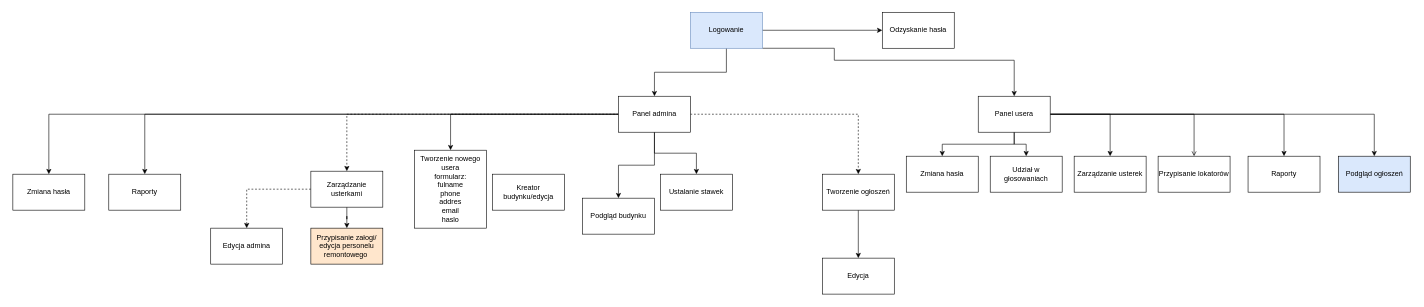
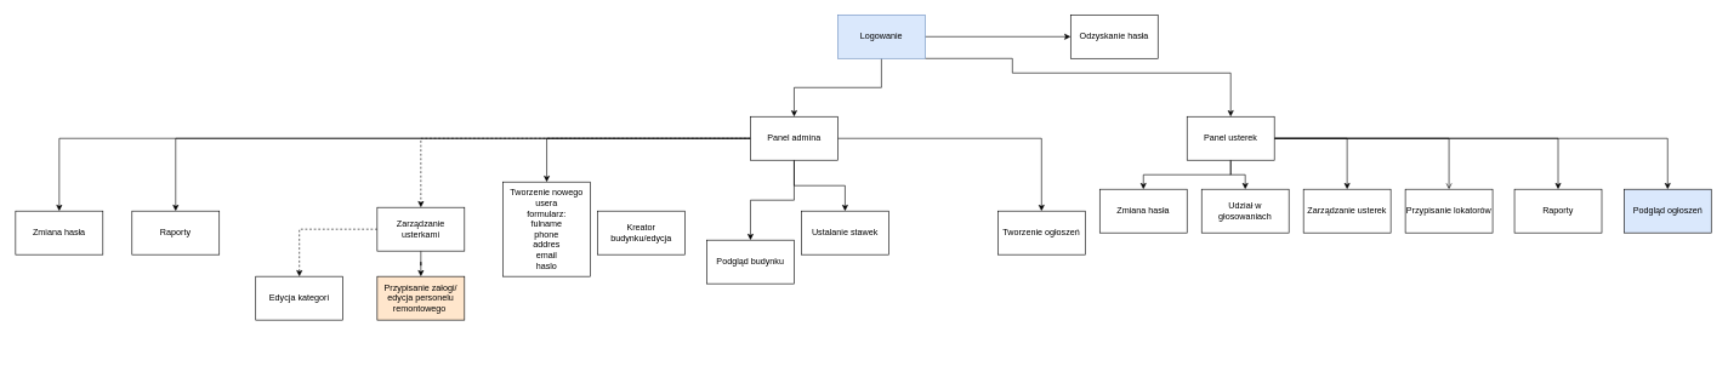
  <mxCell id="0" />
  <mxCell id="1" parent="0" />
  <mxCell id="2" style="edgeStyle=orthogonalEdgeStyle;rounded=0;orthogonalLoop=1;jettySize=auto;html=1;" edge="1" parent="1" source="5" target="6"><mxGeometry relative="1" as="geometry" /></mxCell>
  <mxCell id="3" style="edgeStyle=orthogonalEdgeStyle;rounded=0;orthogonalLoop=1;jettySize=auto;html=1;" edge="1" parent="1" source="5" target="14"><mxGeometry relative="1" as="geometry" /></mxCell>
  <mxCell id="4" style="edgeStyle=orthogonalEdgeStyle;rounded=0;orthogonalLoop=1;jettySize=auto;html=1;" edge="1" parent="1" source="5" target="21"><mxGeometry relative="1" as="geometry"><Array as="points"><mxPoint x="1390" y="80" /><mxPoint x="1390" y="100" /><mxPoint x="1690" y="100" /></Array></mxGeometry></mxCell>
  <mxCell id="5" value="Logowanie" style="rounded=0;whiteSpace=wrap;html=1;fillColor=#dae8fc;strokeColor=#6c8ebf;" vertex="1" parent="1"><mxGeometry x="1150" y="20" width="120" height="60" as="geometry" /></mxCell>
  <mxCell id="6" value="Odzyskanie hasła" style="rounded=0;whiteSpace=wrap;html=1;" vertex="1" parent="1"><mxGeometry x="1470" y="20" width="120" height="60" as="geometry" /></mxCell>
  <mxCell id="7" style="edgeStyle=orthogonalEdgeStyle;rounded=0;orthogonalLoop=1;jettySize=auto;html=1;" edge="1" parent="1" source="14" target="22"><mxGeometry relative="1" as="geometry" /></mxCell>
  <mxCell id="8" value="" style="edgeStyle=orthogonalEdgeStyle;rounded=0;orthogonalLoop=1;jettySize=auto;html=1;" edge="1" parent="1" source="14" target="24"><mxGeometry relative="1" as="geometry" /></mxCell>
  <mxCell id="9" style="edgeStyle=orthogonalEdgeStyle;rounded=0;orthogonalLoop=1;jettySize=auto;html=1;" edge="1" parent="1" source="14" target="25"><mxGeometry relative="1" as="geometry" /></mxCell>
- <mxCell id="10" style="edgeStyle=orthogonalEdgeStyle;rounded=0;orthogonalLoop=1;jettySize=auto;html=1;dashed=1;" edge="1" parent="1" source="14" target="27"><mxGeometry relative="1" as="geometry" /></mxCell>
+ <mxCell id="10" style="edgeStyle=orthogonalEdgeStyle;rounded=0;orthogonalLoop=1;jettySize=auto;html=1;" edge="1" parent="1" source="14" target="27"><mxGeometry relative="1" as="geometry" /></mxCell>
  <mxCell id="11" style="edgeStyle=orthogonalEdgeStyle;rounded=0;orthogonalLoop=1;jettySize=auto;html=1;dashed=1;" edge="1" parent="1" source="14" target="30"><mxGeometry relative="1" as="geometry" /></mxCell>
  <mxCell id="12" style="edgeStyle=orthogonalEdgeStyle;rounded=0;orthogonalLoop=1;jettySize=auto;html=1;entryX=0.5;entryY=0;entryDx=0;entryDy=0;" edge="1" parent="1" source="14" target="34"><mxGeometry relative="1" as="geometry"><Array as="points"><mxPoint x="240" y="190" /></Array></mxGeometry></mxCell>
  <mxCell id="13" style="edgeStyle=orthogonalEdgeStyle;rounded=0;orthogonalLoop=1;jettySize=auto;html=1;" edge="1" parent="1" source="14" target="35"><mxGeometry relative="1" as="geometry" /></mxCell>
  <mxCell id="14" value="Panel admina" style="rounded=0;whiteSpace=wrap;html=1;" vertex="1" parent="1"><mxGeometry x="1030" y="160" width="120" height="60" as="geometry" /></mxCell>
  <mxCell id="15" value="" style="edgeStyle=orthogonalEdgeStyle;rounded=0;orthogonalLoop=1;jettySize=auto;html=1;" edge="1" parent="1" source="21" target="36"><mxGeometry relative="1" as="geometry" /></mxCell>
  <mxCell id="16" style="edgeStyle=orthogonalEdgeStyle;rounded=0;orthogonalLoop=1;jettySize=auto;html=1;" edge="1" parent="1" source="21" target="37"><mxGeometry relative="1" as="geometry" /></mxCell>
  <mxCell id="17" style="edgeStyle=orthogonalEdgeStyle;rounded=0;orthogonalLoop=1;jettySize=auto;html=1;" edge="1" parent="1" source="21" target="38"><mxGeometry relative="1" as="geometry" /></mxCell>
  <mxCell id="18" style="edgeStyle=orthogonalEdgeStyle;rounded=0;orthogonalLoop=1;jettySize=auto;html=1;endArrow=open;" edge="1" parent="1" source="21" target="39"><mxGeometry relative="1" as="geometry" /></mxCell>
  <mxCell id="19" style="edgeStyle=orthogonalEdgeStyle;rounded=0;orthogonalLoop=1;jettySize=auto;html=1;" edge="1" parent="1" source="21" target="40"><mxGeometry relative="1" as="geometry"><mxPoint x="2140" y="250" as="targetPoint" /></mxGeometry></mxCell>
  <mxCell id="20" style="edgeStyle=orthogonalEdgeStyle;rounded=0;orthogonalLoop=1;jettySize=auto;html=1;" edge="1" parent="1" source="21" target="41"><mxGeometry relative="1" as="geometry" /></mxCell>
- <mxCell id="21" value="Panel usera" style="rounded=0;whiteSpace=wrap;html=1;" vertex="1" parent="1"><mxGeometry x="1630" y="160" width="120" height="60" as="geometry" /></mxCell>
+ <mxCell id="21" value="Panel usterek" style="rounded=0;whiteSpace=wrap;html=1;" vertex="1" parent="1"><mxGeometry x="1630" y="160" width="120" height="60" as="geometry" /></mxCell>
  <mxCell id="22" value="Tworzenie nowego usera&lt;br&gt;formularz:&lt;br&gt;fulname&lt;br&gt;phone&lt;br&gt;addres&lt;br&gt;email&lt;br&gt;haslo" style="rounded=0;whiteSpace=wrap;html=1;" vertex="1" parent="1"><mxGeometry x="690" y="250" width="120" height="130" as="geometry" /></mxCell>
  <mxCell id="23" value="Kreator budynku/edycja" style="whiteSpace=wrap;html=1;rounded=0;" vertex="1" parent="1"><mxGeometry x="820" y="290" width="120" height="60" as="geometry" /></mxCell>
  <mxCell id="24" value="Podgląd budynku" style="rounded=0;whiteSpace=wrap;html=1;" vertex="1" parent="1"><mxGeometry x="970" y="330" width="120" height="60" as="geometry" /></mxCell>
  <mxCell id="25" value="Ustalanie stawek" style="rounded=0;whiteSpace=wrap;html=1;" vertex="1" parent="1"><mxGeometry x="1100" y="290" width="120" height="60" as="geometry" /></mxCell>
- <mxCell id="26" value="" style="edgeStyle=orthogonalEdgeStyle;rounded=0;orthogonalLoop=1;jettySize=auto;html=1;" edge="1" parent="1" source="27" target="32"><mxGeometry relative="1" as="geometry" /></mxCell>
  <mxCell id="27" value="Tworzenie ogłoszeń" style="rounded=0;whiteSpace=wrap;html=1;" vertex="1" parent="1"><mxGeometry x="1370" y="290" width="120" height="60" as="geometry" /></mxCell>
  <mxCell id="28" value="" style="edgeStyle=orthogonalEdgeStyle;rounded=0;orthogonalLoop=1;jettySize=auto;html=1;" edge="1" parent="1" source="30" target="31"><mxGeometry relative="1" as="geometry" /></mxCell>
  <mxCell id="29" value="" style="edgeStyle=orthogonalEdgeStyle;rounded=0;orthogonalLoop=1;jettySize=auto;html=1;dashed=1;" edge="1" parent="1" source="30" target="33"><mxGeometry relative="1" as="geometry" /></mxCell>
  <mxCell id="30" value="Zarządzanie usterkami" style="rounded=0;whiteSpace=wrap;html=1;" vertex="1" parent="1"><mxGeometry x="517" y="285" width="120" height="60" as="geometry" /></mxCell>
  <mxCell id="31" value="Przypisanie załogi/&lt;br&gt;edycja personelu remontowego&amp;nbsp;" style="rounded=0;whiteSpace=wrap;html=1;fillColor=#ffe6cc;" vertex="1" parent="1"><mxGeometry x="517" y="380" width="120" height="60" as="geometry" /></mxCell>
- <mxCell id="32" value="Edycja" style="rounded=0;whiteSpace=wrap;html=1;" vertex="1" parent="1"><mxGeometry x="1370" y="430" width="120" height="60" as="geometry" /></mxCell>
- <mxCell id="33" value="Edycja admina" style="rounded=0;whiteSpace=wrap;html=1;" vertex="1" parent="1"><mxGeometry x="350" y="380" width="120" height="60" as="geometry" /></mxCell>
+ <mxCell id="33" value="Edycja kategori" style="rounded=0;whiteSpace=wrap;html=1;" vertex="1" parent="1"><mxGeometry x="350" y="380" width="120" height="60" as="geometry" /></mxCell>
  <mxCell id="34" value="Raporty" style="rounded=0;whiteSpace=wrap;html=1;" vertex="1" parent="1"><mxGeometry x="180" y="290" width="120" height="60" as="geometry" /></mxCell>
  <mxCell id="35" value="Zmiana hasła" style="rounded=0;whiteSpace=wrap;html=1;" vertex="1" parent="1"><mxGeometry x="20" y="290" width="120" height="60" as="geometry" /></mxCell>
  <mxCell id="36" value="Zmiana hasła" style="rounded=0;whiteSpace=wrap;html=1;" vertex="1" parent="1"><mxGeometry x="1510" y="260" width="120" height="60" as="geometry" /></mxCell>
  <mxCell id="37" value="Udział w głosowaniach" style="rounded=0;whiteSpace=wrap;html=1;" vertex="1" parent="1"><mxGeometry x="1650" y="260" width="120" height="60" as="geometry" /></mxCell>
  <mxCell id="38" value="Zarządzanie usterek" style="rounded=0;whiteSpace=wrap;html=1;" vertex="1" parent="1"><mxGeometry x="1790" y="260" width="120" height="60" as="geometry" /></mxCell>
  <mxCell id="39" value="Przypisanie lokatorów" style="rounded=0;whiteSpace=wrap;html=1;" vertex="1" parent="1"><mxGeometry x="1930" y="260" width="120" height="60" as="geometry" /></mxCell>
  <mxCell id="40" value="Raporty" style="rounded=0;whiteSpace=wrap;html=1;" vertex="1" parent="1"><mxGeometry x="2080" y="260" width="120" height="60" as="geometry" /></mxCell>
  <mxCell id="41" value="Podgląd ogłoszeń" style="rounded=0;whiteSpace=wrap;html=1;fillColor=#dae8fc;" vertex="1" parent="1"><mxGeometry x="2230.5" y="260" width="120" height="60" as="geometry" /></mxCell>
